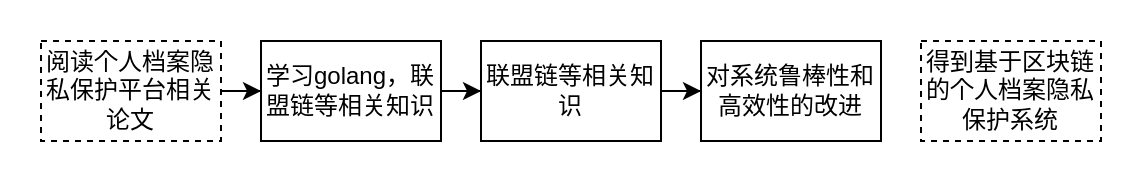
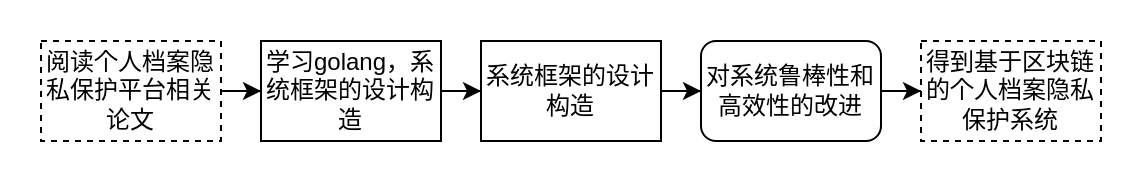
  <mxCell id="0" />
  <mxCell id="1" parent="0" />
  <mxCell id="2" value="" style="edgeStyle=orthogonalEdgeStyle;rounded=0;orthogonalLoop=1;jettySize=auto;html=1;" edge="1" parent="1" source="3" target="5"><mxGeometry relative="1" as="geometry" /></mxCell>
  <mxCell id="3" value="阅读个人档案隐私保护平台相关论文" style="rounded=0;whiteSpace=wrap;html=1;dashed=1;" vertex="1" parent="1"><mxGeometry x="20" y="20" width="90" height="50" as="geometry" /></mxCell>
  <mxCell id="4" value="" style="edgeStyle=orthogonalEdgeStyle;rounded=0;orthogonalLoop=1;jettySize=auto;html=1;" edge="1" parent="1" source="5" target="7"><mxGeometry relative="1" as="geometry" /></mxCell>
- <mxCell id="5" value="学习golang，联盟链等相关知识" style="rounded=0;whiteSpace=wrap;html=1;" vertex="1" parent="1"><mxGeometry x="130" y="20" width="90" height="50" as="geometry" /></mxCell>
+ <mxCell id="5" value="学习golang，系统框架的设计构造" style="rounded=0;whiteSpace=wrap;html=1;" vertex="1" parent="1"><mxGeometry x="130" y="20" width="90" height="50" as="geometry" /></mxCell>
  <mxCell id="6" value="" style="edgeStyle=orthogonalEdgeStyle;rounded=0;orthogonalLoop=1;jettySize=auto;html=1;" edge="1" parent="1" source="7" target="9"><mxGeometry relative="1" as="geometry" /></mxCell>
- <mxCell id="7" value="联盟链等相关知识" style="rounded=0;whiteSpace=wrap;html=1;" vertex="1" parent="1"><mxGeometry x="240" y="20" width="90" height="50" as="geometry" /></mxCell>
- <mxCell id="9" value="对系统鲁棒性和高效性的改进" style="rounded=0;whiteSpace=wrap;html=1;" vertex="1" parent="1"><mxGeometry x="350" y="20" width="90" height="50" as="geometry" /></mxCell>
+ <mxCell id="7" value="系统框架的设计构造" style="rounded=0;whiteSpace=wrap;html=1;" vertex="1" parent="1"><mxGeometry x="240" y="20" width="90" height="50" as="geometry" /></mxCell>
+ <mxCell id="8" value="" style="edgeStyle=orthogonalEdgeStyle;rounded=0;orthogonalLoop=1;jettySize=auto;html=1;" edge="1" parent="1" source="9" target="10"><mxGeometry relative="1" as="geometry" /></mxCell>
+ <mxCell id="9" value="对系统鲁棒性和高效性的改进" style="whiteSpace=wrap;html=1;rounded=1;" vertex="1" parent="1"><mxGeometry x="350" y="20" width="90" height="50" as="geometry" /></mxCell>
  <mxCell id="10" value="得到基于区块链的个人档案隐私保护系统" style="rounded=0;whiteSpace=wrap;html=1;dashed=1;" vertex="1" parent="1"><mxGeometry x="460" y="20" width="90" height="50" as="geometry" /></mxCell>
